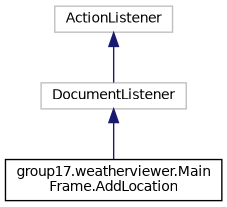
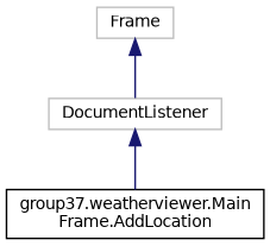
  digraph {
    rankdir=TB
    node [color=grey75 fillcolor=white fontname=Helvetica fontsize=10 shape=record style=filled]
    edge [color=midnightblue dir=back fontname=Helvetica fontsize=10 labelfontname=Helvetica labelfontsize=10 style=solid]
    n1 [height=0.2 label=DocumentListener width=0.4]
-   n2 [color=black height=0.2 label="group17.weatherviewer.Main\lFrame.AddLocation" width=0.4]
-   n3 [height=0.2 label=ActionListener width=0.4]
+   n2 [color=black height=0.2 label="group37.weatherviewer.Main\lFrame.AddLocation" width=0.4]
+   n3 [height=0.2 label=Frame width=0.4]
    n1 -> n2
    n3 -> n1
  }
